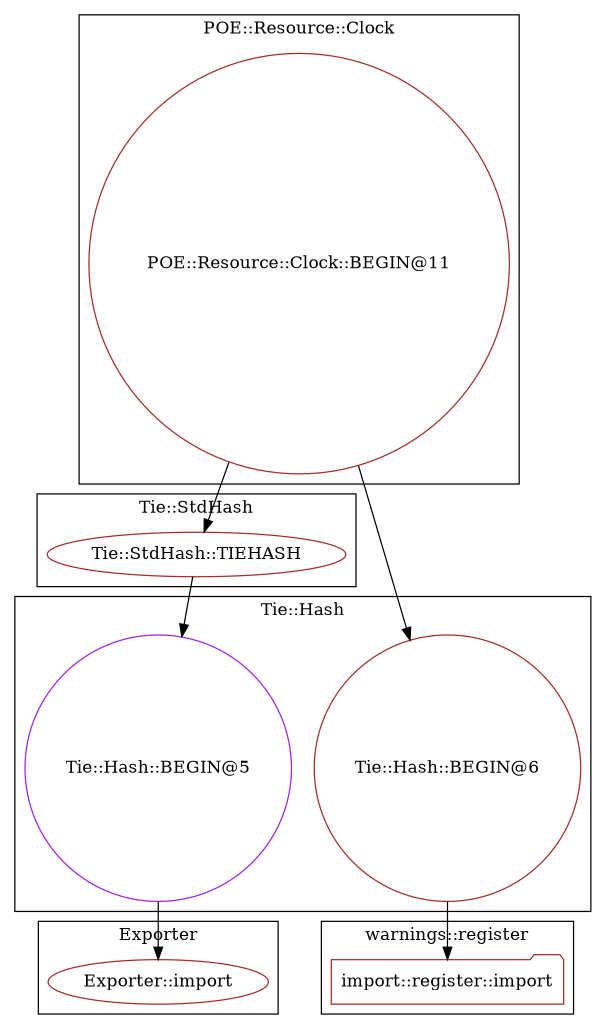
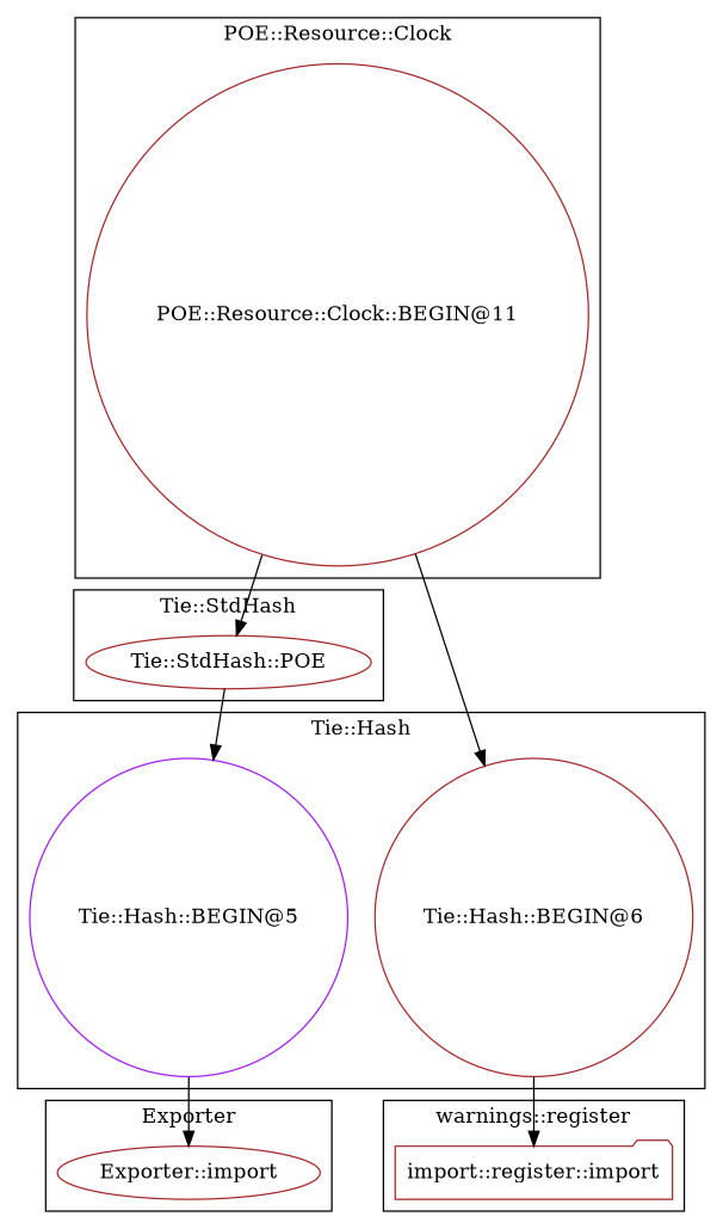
  digraph {
    node [color=brown shape=circle]
    "Exporter::import" [shape=ellipse]
-   "Tie::StdHash::TIEHASH" [shape=ellipse]
+   "Tie::StdHash::TIEHASH" [shape=ellipse label="Tie::StdHash::POE"]
    n3 [label="import::register::import" shape=folder]
    "Tie::Hash::BEGIN@5" [color=purple]
    "Tie::Hash::BEGIN@6"
    "POE::Resource::Clock::BEGIN@11"
    subgraph cluster_1 {
      label=Exporter
      "Exporter::import"
    }
    subgraph cluster_2 {
      label="Tie::StdHash"
      "Tie::StdHash::TIEHASH"
    }
    subgraph cluster_3 {
      label="warnings::register"
      n3
    }
    subgraph cluster_4 {
      label="Tie::Hash"
      "Tie::Hash::BEGIN@5"
      "Tie::Hash::BEGIN@6"
    }
    subgraph cluster_5 {
      label="POE::Resource::Clock"
      "POE::Resource::Clock::BEGIN@11"
    }
    "Tie::StdHash::TIEHASH" -> "Tie::Hash::BEGIN@5"
    "Tie::Hash::BEGIN@5" -> "Exporter::import"
    "Tie::Hash::BEGIN@6" -> n3
    "POE::Resource::Clock::BEGIN@11" -> "Tie::StdHash::TIEHASH"
    "POE::Resource::Clock::BEGIN@11" -> "Tie::Hash::BEGIN@6"
  }
